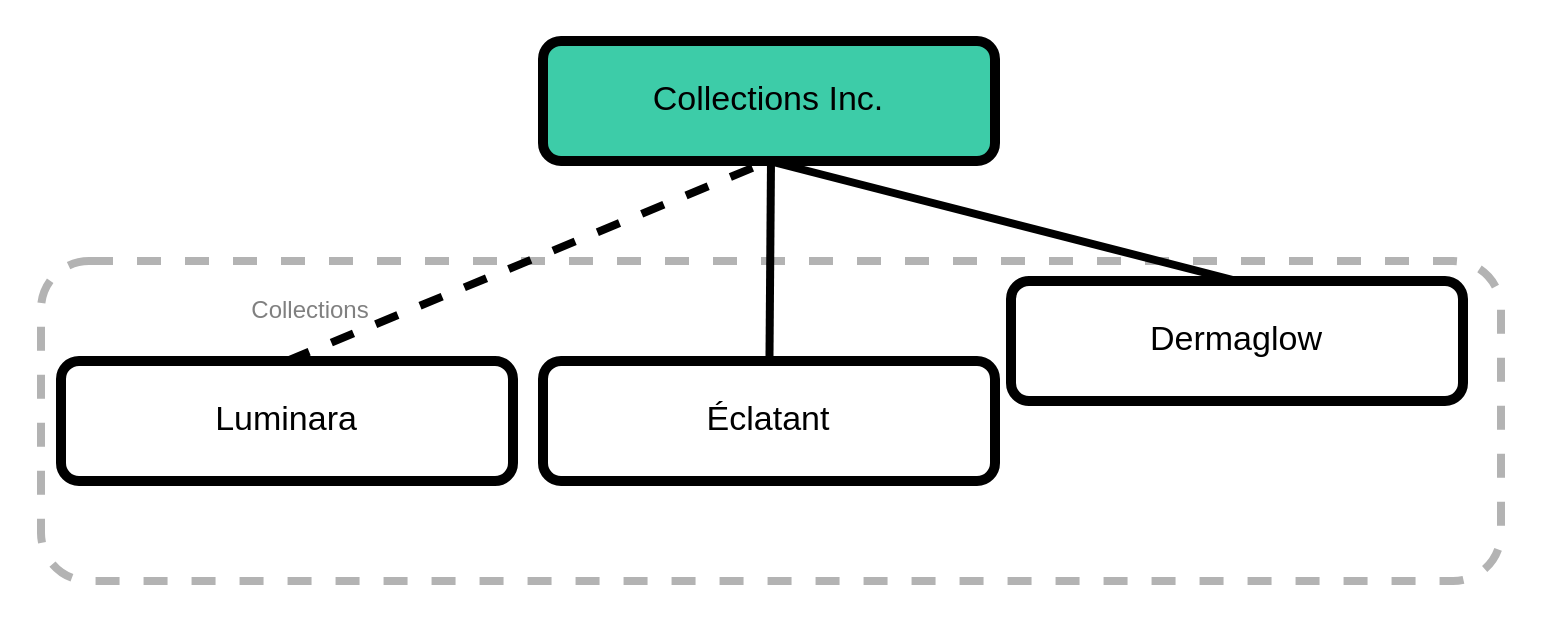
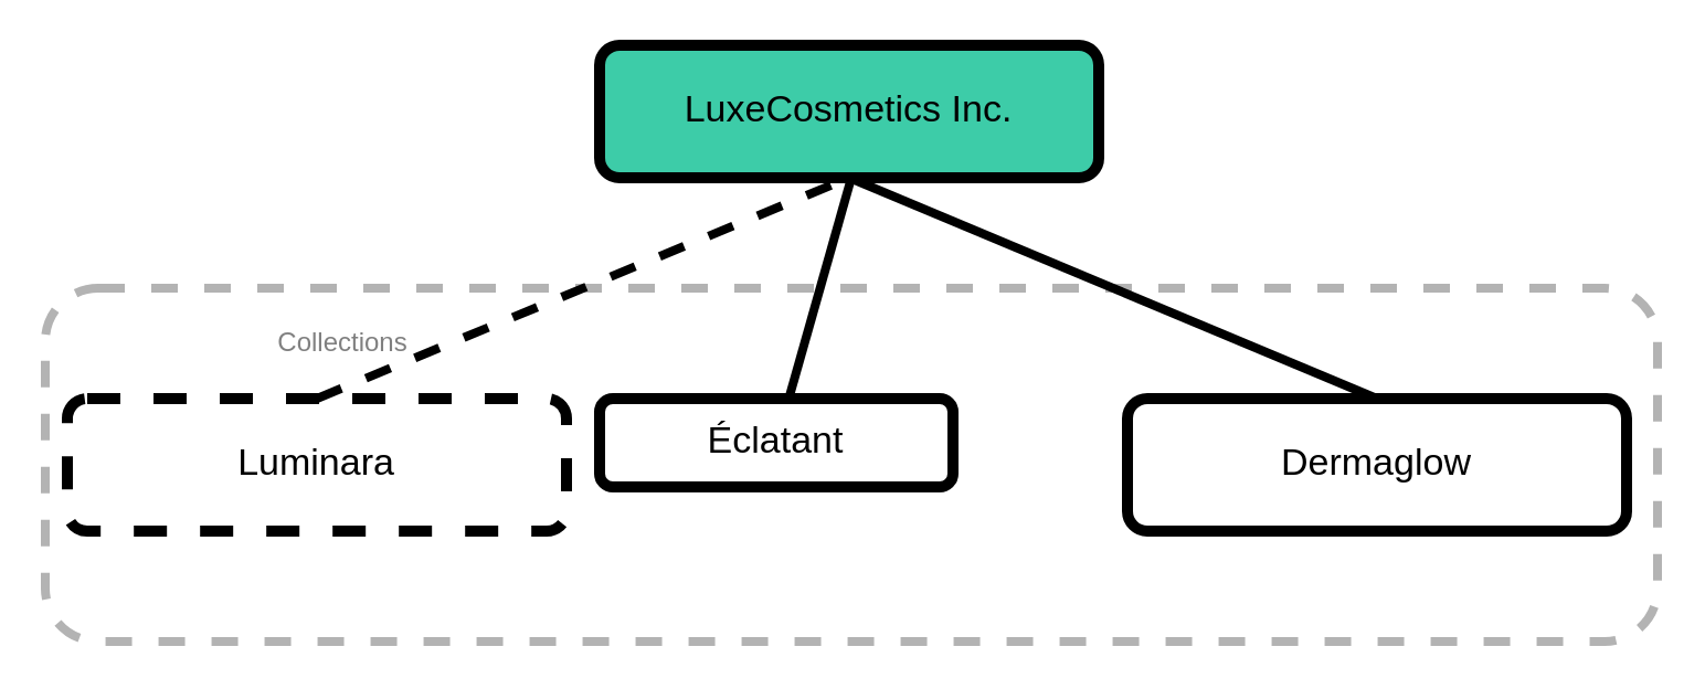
  <mxCell id="0" />
  <mxCell id="1" parent="0" />
  <mxCell id="2" value="" style="rounded=1;whiteSpace=wrap;html=1;fillColor=none;strokeWidth=4;dashed=1;strokeColor=#B3B3B3;" vertex="1" parent="1"><mxGeometry x="20" y="130" width="730" height="160" as="geometry" /></mxCell>
- <mxCell id="3" value="&lt;font style=&quot;font-size: 17px;&quot;&gt;Collections Inc.&lt;/font&gt;" style="rounded=1;whiteSpace=wrap;html=1;fillColor=#3DCCA8;strokeColor=#000000;strokeWidth=5;" vertex="1" parent="1"><mxGeometry x="271" y="20" width="226" height="60" as="geometry" /></mxCell>
- <mxCell id="4" value="&lt;font style=&quot;font-size: 17px;&quot;&gt;Luminara&lt;/font&gt;" style="rounded=1;whiteSpace=wrap;html=1;fillColor=#FFFFFF;strokeColor=#000000;strokeWidth=5;" vertex="1" parent="1"><mxGeometry x="30" y="180" width="226" height="60" as="geometry" /></mxCell>
+ <mxCell id="3" value="&lt;font style=&quot;font-size: 17px;&quot;&gt;LuxeCosmetics Inc.&lt;/font&gt;" style="rounded=1;whiteSpace=wrap;html=1;fillColor=#3DCCA8;strokeColor=#000000;strokeWidth=5;" vertex="1" parent="1"><mxGeometry x="271" y="20" width="226" height="60" as="geometry" /></mxCell>
+ <mxCell id="4" value="&lt;font style=&quot;font-size: 17px;&quot;&gt;Luminara&lt;/font&gt;" style="rounded=1;whiteSpace=wrap;html=1;fillColor=#FFFFFF;strokeColor=#000000;strokeWidth=5;dashed=1;" vertex="1" parent="1"><mxGeometry x="30" y="180" width="226" height="60" as="geometry" /></mxCell>
  <mxCell id="5" value="" style="endArrow=none;html=1;rounded=0;entryX=0.5;entryY=1;entryDx=0;entryDy=0;exitX=0.5;exitY=0;exitDx=0;exitDy=0;strokeWidth=4;dashed=1;" edge="1" parent="1" source="4" target="3"><mxGeometry width="50" height="50" relative="1" as="geometry"><mxPoint x="221" y="180" as="sourcePoint" /><mxPoint x="271" y="130" as="targetPoint" /></mxGeometry></mxCell>
- <mxCell id="6" value="&lt;font style=&quot;font-size: 17px;&quot;&gt;Éclatant&lt;/font&gt;" style="rounded=1;whiteSpace=wrap;html=1;fillColor=#FFFFFF;strokeColor=#000000;strokeWidth=5;" vertex="1" parent="1"><mxGeometry x="271" y="180" width="226" height="60" as="geometry" /></mxCell>
- <mxCell id="7" value="&lt;font style=&quot;font-size: 17px;&quot;&gt;Dermaglow&lt;/font&gt;" style="rounded=1;whiteSpace=wrap;html=1;fillColor=#FFFFFF;strokeColor=#000000;strokeWidth=5;" vertex="1" parent="1"><mxGeometry x="505" y="140" width="226" height="60" as="geometry" /></mxCell>
+ <mxCell id="6" value="&lt;font style=&quot;font-size: 17px;&quot;&gt;Éclatant&lt;/font&gt;" style="rounded=1;whiteSpace=wrap;html=1;fillColor=#FFFFFF;strokeColor=#000000;strokeWidth=5;" vertex="1" parent="1"><mxGeometry x="271" y="180" width="160" height="40" as="geometry" /></mxCell>
+ <mxCell id="7" value="&lt;font style=&quot;font-size: 17px;&quot;&gt;Dermaglow&lt;/font&gt;" style="rounded=1;whiteSpace=wrap;html=1;fillColor=#FFFFFF;strokeColor=#000000;strokeWidth=5;" vertex="1" parent="1"><mxGeometry x="510" y="180" width="226" height="60" as="geometry" /></mxCell>
  <mxCell id="8" value="" style="endArrow=none;html=1;rounded=0;entryX=0.25;entryY=1;entryDx=0;entryDy=0;strokeWidth=4;" edge="1" parent="1" source="6"><mxGeometry width="50" height="50" relative="1" as="geometry"><mxPoint x="200" y="180" as="sourcePoint" /><mxPoint x="385" y="80" as="targetPoint" /></mxGeometry></mxCell>
  <mxCell id="9" value="" style="endArrow=none;html=1;rounded=0;entryX=0.25;entryY=1;entryDx=0;entryDy=0;exitX=0.5;exitY=0;exitDx=0;exitDy=0;strokeWidth=4;" edge="1" parent="1" source="7"><mxGeometry width="50" height="50" relative="1" as="geometry"><mxPoint x="199" y="180" as="sourcePoint" /><mxPoint x="384" y="80" as="targetPoint" /></mxGeometry></mxCell>
  <mxCell id="10" value="&lt;font color=&quot;#808080&quot;&gt;Collections&lt;/font&gt;" style="text;html=1;strokeColor=none;fillColor=none;align=center;verticalAlign=middle;whiteSpace=wrap;rounded=0;" vertex="1" parent="1"><mxGeometry x="125" y="140" width="60" height="30" as="geometry" /></mxCell>
